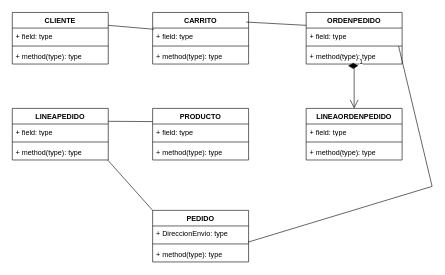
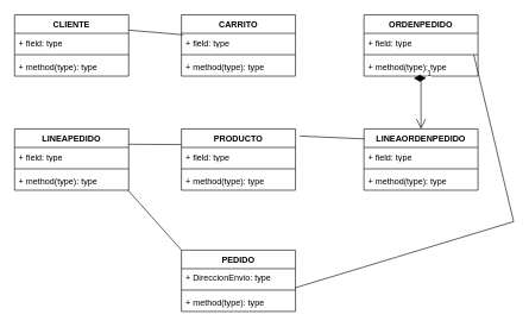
  <mxCell id="0" />
  <mxCell id="1" parent="0" />
  <mxCell id="2" value="CLIENTE" style="swimlane;fontStyle=1;align=center;verticalAlign=top;childLayout=stackLayout;horizontal=1;startSize=26;horizontalStack=0;resizeParent=1;resizeParentMax=0;resizeLast=0;collapsible=1;marginBottom=0;whiteSpace=wrap;html=1;" vertex="1" parent="1"><mxGeometry x="20" y="20" width="160" height="86" as="geometry" /></mxCell>
  <mxCell id="3" value="+ field: type" style="text;strokeColor=none;fillColor=none;align=left;verticalAlign=top;spacingLeft=4;spacingRight=4;overflow=hidden;rotatable=0;points=[[0,0.5],[1,0.5]];portConstraint=eastwest;whiteSpace=wrap;html=1;" vertex="1" parent="2"><mxGeometry y="26" width="160" height="26" as="geometry" /></mxCell>
  <mxCell id="4" value="" style="line;strokeWidth=1;fillColor=none;align=left;verticalAlign=middle;spacingTop=-1;spacingLeft=3;spacingRight=3;rotatable=0;labelPosition=right;points=[];portConstraint=eastwest;strokeColor=inherit;" vertex="1" parent="2"><mxGeometry y="52" width="160" height="8" as="geometry" /></mxCell>
  <mxCell id="5" value="+ method(type): type" style="text;strokeColor=none;fillColor=none;align=left;verticalAlign=top;spacingLeft=4;spacingRight=4;overflow=hidden;rotatable=0;points=[[0,0.5],[1,0.5]];portConstraint=eastwest;whiteSpace=wrap;html=1;" vertex="1" parent="2"><mxGeometry y="60" width="160" height="26" as="geometry" /></mxCell>
  <mxCell id="6" value="CARRITO" style="swimlane;fontStyle=1;align=center;verticalAlign=top;childLayout=stackLayout;horizontal=1;startSize=26;horizontalStack=0;resizeParent=1;resizeParentMax=0;resizeLast=0;collapsible=1;marginBottom=0;whiteSpace=wrap;html=1;" vertex="1" parent="1"><mxGeometry x="254" y="20" width="160" height="86" as="geometry" /></mxCell>
  <mxCell id="7" value="+ field: type" style="text;strokeColor=none;fillColor=none;align=left;verticalAlign=top;spacingLeft=4;spacingRight=4;overflow=hidden;rotatable=0;points=[[0,0.5],[1,0.5]];portConstraint=eastwest;whiteSpace=wrap;html=1;" vertex="1" parent="6"><mxGeometry y="26" width="160" height="26" as="geometry" /></mxCell>
  <mxCell id="8" value="" style="line;strokeWidth=1;fillColor=none;align=left;verticalAlign=middle;spacingTop=-1;spacingLeft=3;spacingRight=3;rotatable=0;labelPosition=right;points=[];portConstraint=eastwest;strokeColor=inherit;" vertex="1" parent="6"><mxGeometry y="52" width="160" height="8" as="geometry" /></mxCell>
  <mxCell id="9" value="+ method(type): type" style="text;strokeColor=none;fillColor=none;align=left;verticalAlign=top;spacingLeft=4;spacingRight=4;overflow=hidden;rotatable=0;points=[[0,0.5],[1,0.5]];portConstraint=eastwest;whiteSpace=wrap;html=1;" vertex="1" parent="6"><mxGeometry y="60" width="160" height="26" as="geometry" /></mxCell>
  <mxCell id="10" value="ORDENPEDIDO" style="swimlane;fontStyle=1;align=center;verticalAlign=top;childLayout=stackLayout;horizontal=1;startSize=26;horizontalStack=0;resizeParent=1;resizeParentMax=0;resizeLast=0;collapsible=1;marginBottom=0;whiteSpace=wrap;html=1;" vertex="1" parent="1"><mxGeometry x="510" y="20" width="160" height="86" as="geometry" /></mxCell>
  <mxCell id="11" value="+ field: type" style="text;strokeColor=none;fillColor=none;align=left;verticalAlign=top;spacingLeft=4;spacingRight=4;overflow=hidden;rotatable=0;points=[[0,0.5],[1,0.5]];portConstraint=eastwest;whiteSpace=wrap;html=1;" vertex="1" parent="10"><mxGeometry y="26" width="160" height="26" as="geometry" /></mxCell>
  <mxCell id="12" value="" style="line;strokeWidth=1;fillColor=none;align=left;verticalAlign=middle;spacingTop=-1;spacingLeft=3;spacingRight=3;rotatable=0;labelPosition=right;points=[];portConstraint=eastwest;strokeColor=inherit;" vertex="1" parent="10"><mxGeometry y="52" width="160" height="8" as="geometry" /></mxCell>
  <mxCell id="13" value="+ method(type): type" style="text;strokeColor=none;fillColor=none;align=left;verticalAlign=top;spacingLeft=4;spacingRight=4;overflow=hidden;rotatable=0;points=[[0,0.5],[1,0.5]];portConstraint=eastwest;whiteSpace=wrap;html=1;" vertex="1" parent="10"><mxGeometry y="60" width="160" height="26" as="geometry" /></mxCell>
  <mxCell id="14" value="LINEAPEDIDO" style="swimlane;fontStyle=1;align=center;verticalAlign=top;childLayout=stackLayout;horizontal=1;startSize=26;horizontalStack=0;resizeParent=1;resizeParentMax=0;resizeLast=0;collapsible=1;marginBottom=0;whiteSpace=wrap;html=1;" vertex="1" parent="1"><mxGeometry x="20" y="180" width="160" height="86" as="geometry" /></mxCell>
  <mxCell id="15" value="+ field: type" style="text;strokeColor=none;fillColor=none;align=left;verticalAlign=top;spacingLeft=4;spacingRight=4;overflow=hidden;rotatable=0;points=[[0,0.5],[1,0.5]];portConstraint=eastwest;whiteSpace=wrap;html=1;" vertex="1" parent="14"><mxGeometry y="26" width="160" height="26" as="geometry" /></mxCell>
  <mxCell id="16" value="" style="line;strokeWidth=1;fillColor=none;align=left;verticalAlign=middle;spacingTop=-1;spacingLeft=3;spacingRight=3;rotatable=0;labelPosition=right;points=[];portConstraint=eastwest;strokeColor=inherit;" vertex="1" parent="14"><mxGeometry y="52" width="160" height="8" as="geometry" /></mxCell>
  <mxCell id="17" value="+ method(type): type" style="text;strokeColor=none;fillColor=none;align=left;verticalAlign=top;spacingLeft=4;spacingRight=4;overflow=hidden;rotatable=0;points=[[0,0.5],[1,0.5]];portConstraint=eastwest;whiteSpace=wrap;html=1;" vertex="1" parent="14"><mxGeometry y="60" width="160" height="26" as="geometry" /></mxCell>
  <mxCell id="18" value="PRODUCTO" style="swimlane;fontStyle=1;align=center;verticalAlign=top;childLayout=stackLayout;horizontal=1;startSize=26;horizontalStack=0;resizeParent=1;resizeParentMax=0;resizeLast=0;collapsible=1;marginBottom=0;whiteSpace=wrap;html=1;" vertex="1" parent="1"><mxGeometry x="254" y="180" width="160" height="86" as="geometry" /></mxCell>
  <mxCell id="19" value="+ field: type" style="text;strokeColor=none;fillColor=none;align=left;verticalAlign=top;spacingLeft=4;spacingRight=4;overflow=hidden;rotatable=0;points=[[0,0.5],[1,0.5]];portConstraint=eastwest;whiteSpace=wrap;html=1;" vertex="1" parent="18"><mxGeometry y="26" width="160" height="26" as="geometry" /></mxCell>
  <mxCell id="20" value="" style="line;strokeWidth=1;fillColor=none;align=left;verticalAlign=middle;spacingTop=-1;spacingLeft=3;spacingRight=3;rotatable=0;labelPosition=right;points=[];portConstraint=eastwest;strokeColor=inherit;" vertex="1" parent="18"><mxGeometry y="52" width="160" height="8" as="geometry" /></mxCell>
  <mxCell id="21" value="+ method(type): type" style="text;strokeColor=none;fillColor=none;align=left;verticalAlign=top;spacingLeft=4;spacingRight=4;overflow=hidden;rotatable=0;points=[[0,0.5],[1,0.5]];portConstraint=eastwest;whiteSpace=wrap;html=1;" vertex="1" parent="18"><mxGeometry y="60" width="160" height="26" as="geometry" /></mxCell>
  <mxCell id="22" value="LINEAORDENPEDIDO" style="swimlane;fontStyle=1;align=center;verticalAlign=top;childLayout=stackLayout;horizontal=1;startSize=26;horizontalStack=0;resizeParent=1;resizeParentMax=0;resizeLast=0;collapsible=1;marginBottom=0;whiteSpace=wrap;html=1;" vertex="1" parent="1"><mxGeometry x="510" y="180" width="160" height="86" as="geometry" /></mxCell>
  <mxCell id="23" value="+ field: type" style="text;strokeColor=none;fillColor=none;align=left;verticalAlign=top;spacingLeft=4;spacingRight=4;overflow=hidden;rotatable=0;points=[[0,0.5],[1,0.5]];portConstraint=eastwest;whiteSpace=wrap;html=1;" vertex="1" parent="22"><mxGeometry y="26" width="160" height="26" as="geometry" /></mxCell>
  <mxCell id="24" value="" style="line;strokeWidth=1;fillColor=none;align=left;verticalAlign=middle;spacingTop=-1;spacingLeft=3;spacingRight=3;rotatable=0;labelPosition=right;points=[];portConstraint=eastwest;strokeColor=inherit;" vertex="1" parent="22"><mxGeometry y="52" width="160" height="8" as="geometry" /></mxCell>
  <mxCell id="25" value="+ method(type): type" style="text;strokeColor=none;fillColor=none;align=left;verticalAlign=top;spacingLeft=4;spacingRight=4;overflow=hidden;rotatable=0;points=[[0,0.5],[1,0.5]];portConstraint=eastwest;whiteSpace=wrap;html=1;" vertex="1" parent="22"><mxGeometry y="60" width="160" height="26" as="geometry" /></mxCell>
  <mxCell id="26" value="PEDIDO" style="swimlane;fontStyle=1;align=center;verticalAlign=top;childLayout=stackLayout;horizontal=1;startSize=26;horizontalStack=0;resizeParent=1;resizeParentMax=0;resizeLast=0;collapsible=1;marginBottom=0;whiteSpace=wrap;html=1;" vertex="1" parent="1"><mxGeometry x="254" y="350" width="160" height="86" as="geometry" /></mxCell>
  <mxCell id="27" value="+ DireccionEnvio: type" style="text;strokeColor=none;fillColor=none;align=left;verticalAlign=top;spacingLeft=4;spacingRight=4;overflow=hidden;rotatable=0;points=[[0,0.5],[1,0.5]];portConstraint=eastwest;whiteSpace=wrap;html=1;" vertex="1" parent="26"><mxGeometry y="26" width="160" height="26" as="geometry" /></mxCell>
  <mxCell id="28" value="" style="line;strokeWidth=1;fillColor=none;align=left;verticalAlign=middle;spacingTop=-1;spacingLeft=3;spacingRight=3;rotatable=0;labelPosition=right;points=[];portConstraint=eastwest;strokeColor=inherit;" vertex="1" parent="26"><mxGeometry y="52" width="160" height="8" as="geometry" /></mxCell>
  <mxCell id="29" value="+ method(type): type" style="text;strokeColor=none;fillColor=none;align=left;verticalAlign=top;spacingLeft=4;spacingRight=4;overflow=hidden;rotatable=0;points=[[0,0.5],[1,0.5]];portConstraint=eastwest;whiteSpace=wrap;html=1;" vertex="1" parent="26"><mxGeometry y="60" width="160" height="26" as="geometry" /></mxCell>
  <mxCell id="30" value="" style="endArrow=none;html=1;rounded=0;exitX=1;exitY=0.25;exitDx=0;exitDy=0;entryX=0.013;entryY=0.077;entryDx=0;entryDy=0;entryPerimeter=0;" edge="1" parent="1" source="2" target="7"><mxGeometry width="50" height="50" relative="1" as="geometry"><mxPoint x="310" y="410" as="sourcePoint" /><mxPoint x="360" y="360" as="targetPoint" /><Array as="points" /></mxGeometry></mxCell>
- <mxCell id="31" value="" style="endArrow=none;html=1;rounded=0;exitX=0.975;exitY=0.186;exitDx=0;exitDy=0;entryX=0;entryY=0.25;entryDx=0;entryDy=0;exitPerimeter=0;" edge="1" parent="1" source="6" target="10"><mxGeometry width="50" height="50" relative="1" as="geometry"><mxPoint x="420" y="50" as="sourcePoint" /><mxPoint x="496" y="56" as="targetPoint" /><Array as="points" /></mxGeometry></mxCell>
+ <mxCell id="32" value="" style="endArrow=none;html=1;rounded=0;entryX=0.006;entryY=0.163;entryDx=0;entryDy=0;exitX=1.038;exitY=0.116;exitDx=0;exitDy=0;exitPerimeter=0;entryPerimeter=0;" edge="1" parent="1" source="18" target="22"><mxGeometry width="50" height="50" relative="1" as="geometry"><mxPoint x="310" y="410" as="sourcePoint" /><mxPoint x="360" y="360" as="targetPoint" /></mxGeometry></mxCell>
  <mxCell id="33" value="" style="endArrow=none;html=1;rounded=0;exitX=1;exitY=0.25;exitDx=0;exitDy=0;entryX=0;entryY=-0.154;entryDx=0;entryDy=0;entryPerimeter=0;" edge="1" parent="1" source="14" target="19"><mxGeometry width="50" height="50" relative="1" as="geometry"><mxPoint x="170" y="190" as="sourcePoint" /><mxPoint x="261" y="194" as="targetPoint" /></mxGeometry></mxCell>
  <mxCell id="34" value="" style="endArrow=none;html=1;rounded=0;entryX=0.994;entryY=1;entryDx=0;entryDy=0;entryPerimeter=0;exitX=0;exitY=0;exitDx=0;exitDy=0;" edge="1" parent="1" source="26" target="17"><mxGeometry width="50" height="50" relative="1" as="geometry"><mxPoint x="310" y="410" as="sourcePoint" /><mxPoint x="360" y="360" as="targetPoint" /></mxGeometry></mxCell>
  <mxCell id="35" value="" style="endArrow=none;html=1;rounded=0;entryX=0.963;entryY=1.154;entryDx=0;entryDy=0;entryPerimeter=0;exitX=0.994;exitY=1.038;exitDx=0;exitDy=0;exitPerimeter=0;" edge="1" parent="1" source="27" target="11"><mxGeometry width="50" height="50" relative="1" as="geometry"><mxPoint x="310" y="410" as="sourcePoint" /><mxPoint x="360" y="360" as="targetPoint" /><Array as="points"><mxPoint x="720" y="310" /></Array></mxGeometry></mxCell>
  <mxCell id="36" value="1" style="endArrow=open;html=1;endSize=12;startArrow=diamondThin;startSize=14;startFill=1;edgeStyle=orthogonalEdgeStyle;align=left;verticalAlign=bottom;rounded=0;exitX=0.544;exitY=1.115;exitDx=0;exitDy=0;exitPerimeter=0;" edge="1" parent="1" source="13" target="22"><mxGeometry x="-1" y="3" relative="1" as="geometry"><mxPoint x="450" y="290" as="sourcePoint" /><mxPoint x="410" y="380" as="targetPoint" /><Array as="points"><mxPoint x="590" y="109" /></Array></mxGeometry></mxCell>
